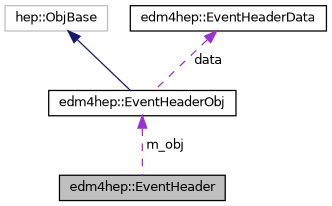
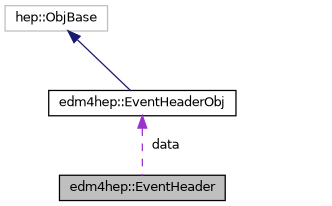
  digraph {
    node [color=black fillcolor=white fontname=Helvetica fontsize=10 shape=record style=filled]
    edge [color=darkorchid3 dir=back fontname=Helvetica fontsize=10 labelfontname=Helvetica labelfontsize=10 style=dashed]
    n1 [fillcolor=grey75 fontcolor=black height=0.2 label="edm4hep::EventHeader" width=0.4]
    n2 [height=0.2 label="edm4hep::EventHeaderObj" width=0.4]
    n3 [color=grey75 height=0.2 label="hep::ObjBase" width=0.4]
-   n4 [height=0.2 label="edm4hep::EventHeaderData" width=0.4]
-   n2 -> n1 [label=" m_obj"]
+   n2 -> n1 [label=" data"]
    n3 -> n2 [color=midnightblue style=solid]
-   n4 -> n2 [label=" data"]
  }
